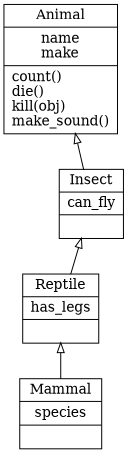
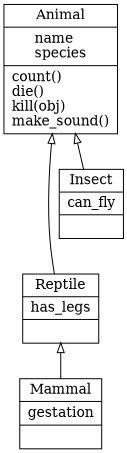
  digraph {
    rankdir=BT
    node [color=black fontcolor=black shape=record style=solid]
    edge [arrowhead=empty arrowtail=none]
-   n1 [label=<{Animal|name<br ALIGN="LEFT"/>make<br ALIGN="LEFT"/>|count()<br ALIGN="LEFT"/>die()<br ALIGN="LEFT"/>kill(obj)<br ALIGN="LEFT"/>make_sound()<br ALIGN="LEFT"/>}>]
+   n1 [label=<{Animal|name<br ALIGN="LEFT"/>species<br ALIGN="LEFT"/>|count()<br ALIGN="LEFT"/>die()<br ALIGN="LEFT"/>kill(obj)<br ALIGN="LEFT"/>make_sound()<br ALIGN="LEFT"/>}>]
    n2 [label=<{Insect|can_fly<br ALIGN="LEFT"/>|}>]
-   n3 [label=<{Mammal|species<br ALIGN="LEFT"/>|}>]
+   n3 [label=<{Mammal|gestation<br ALIGN="LEFT"/>|}>]
    n4 [label=<{Reptile|has_legs<br ALIGN="LEFT"/>|}>]
    n2 -> n1
    n3 -> n4
-   n4 -> n2
+   n4 -> n1
  }
